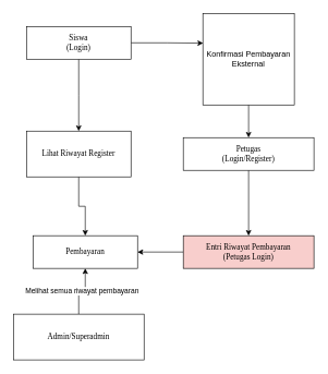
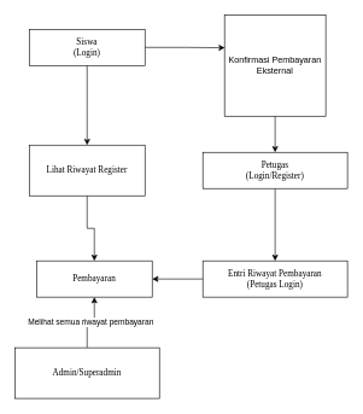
  <mxCell id="0" />
  <mxCell id="1" parent="0" />
  <mxCell id="2" value="" style="edgeStyle=orthogonalEdgeStyle;rounded=0;orthogonalLoop=1;jettySize=auto;html=1;" edge="1" parent="1" source="4"><mxGeometry relative="1" as="geometry"><mxPoint x="120" y="200" as="targetPoint" /></mxGeometry></mxCell>
  <mxCell id="3" style="edgeStyle=orthogonalEdgeStyle;rounded=0;orthogonalLoop=1;jettySize=auto;html=1;entryX=0.003;entryY=0.325;entryDx=0;entryDy=0;entryPerimeter=0;" edge="1" parent="1" source="4" target="15"><mxGeometry relative="1" as="geometry" /></mxCell>
  <mxCell id="4" value="Siswa&lt;br&gt;(Login)" style="whiteSpace=wrap;html=1;rounded=0;shadow=0;comic=0;labelBackgroundColor=none;strokeWidth=1;fontFamily=Verdana;fontSize=12;align=center;" parent="1" vertex="1"><mxGeometry x="40" y="40" width="160" height="50" as="geometry" /></mxCell>
  <mxCell id="5" value="" style="edgeStyle=orthogonalEdgeStyle;rounded=0;orthogonalLoop=1;jettySize=auto;html=1;entryX=0.5;entryY=0;entryDx=0;entryDy=0;" edge="1" parent="1" source="6" target="7"><mxGeometry relative="1" as="geometry" /></mxCell>
  <mxCell id="6" value="Lihat Riwayat Register" style="whiteSpace=wrap;html=1;rounded=0;shadow=0;comic=0;labelBackgroundColor=none;strokeWidth=1;fontFamily=Verdana;fontSize=12;align=center;" vertex="1" parent="1"><mxGeometry x="40" y="200" width="160" height="70" as="geometry" /></mxCell>
  <mxCell id="7" value="Pembayaran" style="whiteSpace=wrap;html=1;rounded=0;shadow=0;comic=0;labelBackgroundColor=none;strokeWidth=1;fontFamily=Verdana;fontSize=12;align=center;" vertex="1" parent="1"><mxGeometry x="50" y="360" width="160" height="50" as="geometry" /></mxCell>
  <mxCell id="8" style="edgeStyle=orthogonalEdgeStyle;rounded=0;orthogonalLoop=1;jettySize=auto;html=1;entryX=1;entryY=0.5;entryDx=0;entryDy=0;" edge="1" parent="1" source="9" target="7"><mxGeometry relative="1" as="geometry" /></mxCell>
- <mxCell id="9" value="&lt;div&gt;Entri Riwayat Pembayaran&lt;/div&gt;&lt;div&gt;(Petugas Login)&lt;br&gt;&lt;/div&gt;" style="whiteSpace=wrap;html=1;rounded=0;shadow=0;comic=0;labelBackgroundColor=none;strokeWidth=1;fontFamily=Verdana;fontSize=12;align=center;fillColor=#f8cecc;" vertex="1" parent="1"><mxGeometry x="280" y="360" width="200" height="50" as="geometry" /></mxCell>
+ <mxCell id="9" value="&lt;div&gt;Entri Riwayat Pembayaran&lt;/div&gt;&lt;div&gt;(Petugas Login)&lt;br&gt;&lt;/div&gt;" style="whiteSpace=wrap;html=1;rounded=0;shadow=0;comic=0;labelBackgroundColor=none;strokeWidth=1;fontFamily=Verdana;fontSize=12;align=center;" vertex="1" parent="1"><mxGeometry x="280" y="360" width="200" height="50" as="geometry" /></mxCell>
  <mxCell id="10" style="edgeStyle=orthogonalEdgeStyle;rounded=0;orthogonalLoop=1;jettySize=auto;html=1;" edge="1" parent="1" source="11" target="9"><mxGeometry relative="1" as="geometry" /></mxCell>
  <mxCell id="11" value="&lt;div&gt;Petugas&lt;/div&gt;&lt;div&gt;(Login/Register)&lt;br&gt;&lt;/div&gt;" style="whiteSpace=wrap;html=1;rounded=0;shadow=0;comic=0;labelBackgroundColor=none;strokeWidth=1;fontFamily=Verdana;fontSize=12;align=center;" vertex="1" parent="1"><mxGeometry x="280" y="210" width="200" height="50" as="geometry" /></mxCell>
  <mxCell id="12" value="Melihat semua riwayat pembayaran" style="edgeStyle=orthogonalEdgeStyle;rounded=0;orthogonalLoop=1;jettySize=auto;html=1;entryX=0.5;entryY=1;entryDx=0;entryDy=0;" edge="1" parent="1" source="13" target="7"><mxGeometry relative="1" as="geometry" /></mxCell>
  <mxCell id="13" value="Admin/Superadmin" style="whiteSpace=wrap;html=1;rounded=0;shadow=0;comic=0;labelBackgroundColor=none;strokeWidth=1;fontFamily=Verdana;fontSize=12;align=center;" vertex="1" parent="1"><mxGeometry x="20" y="480" width="200" height="70" as="geometry" /></mxCell>
  <mxCell id="14" style="edgeStyle=orthogonalEdgeStyle;rounded=0;orthogonalLoop=1;jettySize=auto;html=1;entryX=0.5;entryY=0;entryDx=0;entryDy=0;" edge="1" parent="1" source="15" target="11"><mxGeometry relative="1" as="geometry" /></mxCell>
  <mxCell id="15" value="Konfirmasi Pembayaran Eksternal" style="whiteSpace=wrap;html=1;aspect=fixed;" vertex="1" parent="1"><mxGeometry x="310" y="20" width="140" height="140" as="geometry" /></mxCell>
